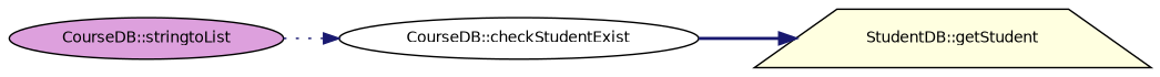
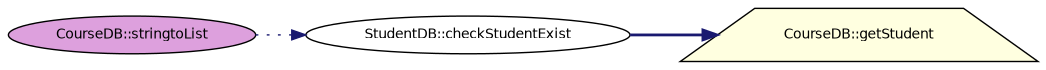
  digraph {
    rankdir=LR
    node [color=black fontname=Helvetica fontsize=10 shape=ellipse style=filled]
    edge [color=midnightblue fontname=Helvetica fontsize=10 labelfontname=Helvetica labelfontsize=10]
    n1 [fillcolor=plum fontcolor=black height=0.2 label="CourseDB::stringtoList" width=0.4]
-   n2 [fillcolor=white height=0.2 label="CourseDB::checkStudentExist" width=0.4]
-   n3 [fillcolor=lightyellow height=0.2 label="StudentDB::getStudent" shape=trapezium width=0.4]
+   n2 [fillcolor=white height=0.2 label="StudentDB::checkStudentExist" width=0.4]
+   n3 [fillcolor=lightyellow height=0.2 label="CourseDB::getStudent" shape=trapezium width=0.4]
    n1 -> n2 [style=dotted]
    n2 -> n3 [style=bold]
  }
